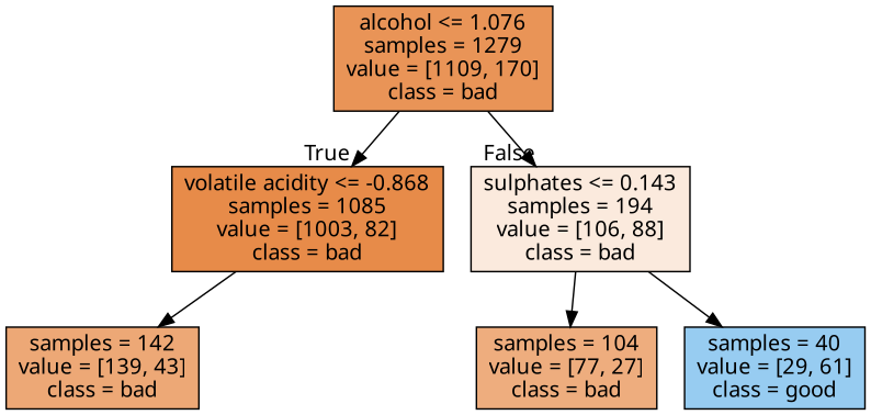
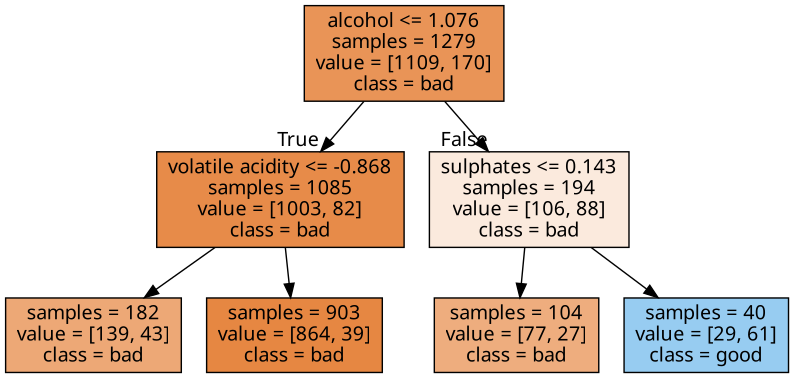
  digraph {
    fontname="Noto Sans"
    node [color=black fontname="Noto Sans" shape=box style=filled]
    edge [fontname="Noto Sans"]
    n1 [fillcolor="#e99457" label="alcohol <= 1.076\nsamples = 1279\nvalue = [1109, 170]\nclass = bad"]
    n2 [fillcolor="#e78b49" label="volatile acidity <= -0.868\nsamples = 1085\nvalue = [1003, 82]\nclass = bad"]
    n3 [fillcolor="#fbeadd" label="sulphates <= 0.143\nsamples = 194\nvalue = [106, 88]\nclass = bad"]
-   n4 [fillcolor="#eda876" label="samples = 142\nvalue = [139, 43]\nclass = bad"]
+   n4 [fillcolor="#eda876" label="samples = 182\nvalue = [139, 43]\nclass = bad"]
+   n5 [fillcolor="#e68742" label="samples = 903\nvalue = [864, 39]\nclass = bad"]
    n6 [fillcolor="#eead7e" label="samples = 104\nvalue = [77, 27]\nclass = bad"]
    n7 [fillcolor="#97ccf1" label="samples = 40\nvalue = [29, 61]\nclass = good"]
    n1 -> n2 [headlabel=True labelangle=45 labeldistance=2.5]
    n1 -> n3 [headlabel=False labelangle=-45 labeldistance=2.5]
    n2 -> n4
+   n2 -> n5
    n3 -> n6
    n3 -> n7
  }
